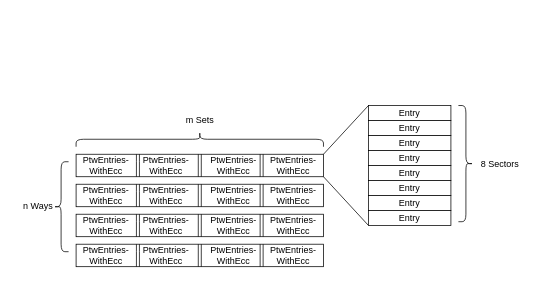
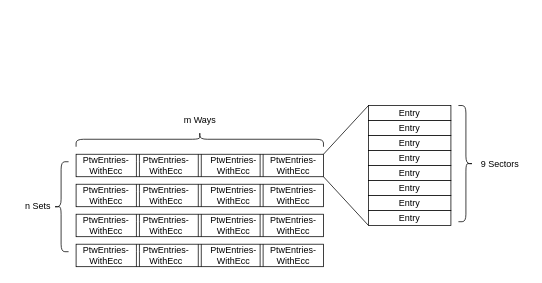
  <mxCell id="0" />
  <mxCell id="1" parent="0" />
  <mxCell id="2" value="" style="shape=curlyBracket;whiteSpace=wrap;html=1;rounded=1;labelPosition=left;verticalLabelPosition=middle;align=right;verticalAlign=middle;" vertex="1" parent="1"><mxGeometry x="71" y="215" width="20" height="120" as="geometry" /></mxCell>
  <mxCell id="3" value="" style="rounded=0;whiteSpace=wrap;html=1;" vertex="1" parent="1"><mxGeometry x="101" y="205" width="330" height="30" as="geometry" /></mxCell>
- <mxCell id="4" value="n Ways" style="text;html=1;align=center;verticalAlign=middle;resizable=0;points=[];autosize=1;strokeColor=none;fillColor=none;" vertex="1" parent="1"><mxGeometry x="20" y="260" width="60" height="30" as="geometry" /></mxCell>
+ <mxCell id="4" value="n Sets" style="text;html=1;align=center;verticalAlign=middle;resizable=0;points=[];autosize=1;strokeColor=none;fillColor=none;" vertex="1" parent="1"><mxGeometry x="20" y="260" width="60" height="30" as="geometry" /></mxCell>
  <mxCell id="5" style="edgeStyle=orthogonalEdgeStyle;rounded=0;orthogonalLoop=1;jettySize=auto;html=1;exitX=0.25;exitY=0;exitDx=0;exitDy=0;entryX=0.25;entryY=1;entryDx=0;entryDy=0;strokeColor=default;shape=link;" edge="1" parent="1" source="3" target="3"><mxGeometry relative="1" as="geometry"><Array as="points"><mxPoint x="184" y="215" /><mxPoint x="184" y="215" /></Array></mxGeometry></mxCell>
  <mxCell id="6" style="edgeStyle=orthogonalEdgeStyle;rounded=0;orthogonalLoop=1;jettySize=auto;html=1;exitX=0.5;exitY=0;exitDx=0;exitDy=0;entryX=0.5;entryY=1;entryDx=0;entryDy=0;shape=link;" edge="1" parent="1" source="3" target="3"><mxGeometry relative="1" as="geometry" /></mxCell>
  <mxCell id="7" style="edgeStyle=orthogonalEdgeStyle;rounded=0;orthogonalLoop=1;jettySize=auto;html=1;exitX=0.75;exitY=0;exitDx=0;exitDy=0;entryX=0.75;entryY=1;entryDx=0;entryDy=0;shape=link;" edge="1" parent="1" source="3" target="3"><mxGeometry relative="1" as="geometry" /></mxCell>
  <mxCell id="8" value="PtwEntries-WithEcc" style="text;html=1;align=center;verticalAlign=middle;whiteSpace=wrap;rounded=0;" vertex="1" parent="1"><mxGeometry x="111" y="205" width="60" height="30" as="geometry" /></mxCell>
  <mxCell id="9" value="PtwEntries-WithEcc" style="text;html=1;align=center;verticalAlign=middle;whiteSpace=wrap;rounded=0;" vertex="1" parent="1"><mxGeometry x="191" y="205" width="60" height="30" as="geometry" /></mxCell>
  <mxCell id="10" value="PtwEntries-WithEcc" style="text;html=1;align=center;verticalAlign=middle;whiteSpace=wrap;rounded=0;" vertex="1" parent="1"><mxGeometry x="281" y="205" width="60" height="30" as="geometry" /></mxCell>
  <mxCell id="11" value="PtwEntries-WithEcc" style="text;html=1;align=center;verticalAlign=middle;whiteSpace=wrap;rounded=0;" vertex="1" parent="1"><mxGeometry x="361" y="205" width="60" height="30" as="geometry" /></mxCell>
  <mxCell id="12" value="" style="rounded=0;whiteSpace=wrap;html=1;" vertex="1" parent="1"><mxGeometry x="101" y="245" width="330" height="30" as="geometry" /></mxCell>
  <mxCell id="13" style="edgeStyle=orthogonalEdgeStyle;rounded=0;orthogonalLoop=1;jettySize=auto;html=1;exitX=0.25;exitY=0;exitDx=0;exitDy=0;entryX=0.25;entryY=1;entryDx=0;entryDy=0;strokeColor=default;shape=link;" edge="1" source="12" target="12" parent="1"><mxGeometry relative="1" as="geometry"><Array as="points"><mxPoint x="184" y="255" /><mxPoint x="184" y="255" /></Array></mxGeometry></mxCell>
  <mxCell id="14" style="edgeStyle=orthogonalEdgeStyle;rounded=0;orthogonalLoop=1;jettySize=auto;html=1;exitX=0.5;exitY=0;exitDx=0;exitDy=0;entryX=0.5;entryY=1;entryDx=0;entryDy=0;shape=link;" edge="1" source="12" target="12" parent="1"><mxGeometry relative="1" as="geometry" /></mxCell>
  <mxCell id="15" style="edgeStyle=orthogonalEdgeStyle;rounded=0;orthogonalLoop=1;jettySize=auto;html=1;exitX=0.75;exitY=0;exitDx=0;exitDy=0;entryX=0.75;entryY=1;entryDx=0;entryDy=0;shape=link;" edge="1" source="12" target="12" parent="1"><mxGeometry relative="1" as="geometry" /></mxCell>
  <mxCell id="16" value="PtwEntries-WithEcc" style="text;html=1;align=center;verticalAlign=middle;whiteSpace=wrap;rounded=0;" vertex="1" parent="1"><mxGeometry x="111" y="245" width="60" height="30" as="geometry" /></mxCell>
  <mxCell id="17" value="PtwEntries-WithEcc" style="text;html=1;align=center;verticalAlign=middle;whiteSpace=wrap;rounded=0;" vertex="1" parent="1"><mxGeometry x="191" y="245" width="60" height="30" as="geometry" /></mxCell>
  <mxCell id="18" value="PtwEntries-WithEcc" style="text;html=1;align=center;verticalAlign=middle;whiteSpace=wrap;rounded=0;" vertex="1" parent="1"><mxGeometry x="281" y="245" width="60" height="30" as="geometry" /></mxCell>
  <mxCell id="19" value="PtwEntries-WithEcc" style="text;html=1;align=center;verticalAlign=middle;whiteSpace=wrap;rounded=0;" vertex="1" parent="1"><mxGeometry x="361" y="245" width="60" height="30" as="geometry" /></mxCell>
  <mxCell id="20" value="" style="rounded=0;whiteSpace=wrap;html=1;" vertex="1" parent="1"><mxGeometry x="101" y="285" width="330" height="30" as="geometry" /></mxCell>
  <mxCell id="21" style="edgeStyle=orthogonalEdgeStyle;rounded=0;orthogonalLoop=1;jettySize=auto;html=1;exitX=0.25;exitY=0;exitDx=0;exitDy=0;entryX=0.25;entryY=1;entryDx=0;entryDy=0;strokeColor=default;shape=link;" edge="1" source="20" target="20" parent="1"><mxGeometry relative="1" as="geometry"><Array as="points"><mxPoint x="184" y="295" /><mxPoint x="184" y="295" /></Array></mxGeometry></mxCell>
  <mxCell id="22" style="edgeStyle=orthogonalEdgeStyle;rounded=0;orthogonalLoop=1;jettySize=auto;html=1;exitX=0.5;exitY=0;exitDx=0;exitDy=0;entryX=0.5;entryY=1;entryDx=0;entryDy=0;shape=link;" edge="1" source="20" target="20" parent="1"><mxGeometry relative="1" as="geometry" /></mxCell>
  <mxCell id="23" style="edgeStyle=orthogonalEdgeStyle;rounded=0;orthogonalLoop=1;jettySize=auto;html=1;exitX=0.75;exitY=0;exitDx=0;exitDy=0;entryX=0.75;entryY=1;entryDx=0;entryDy=0;shape=link;" edge="1" source="20" target="20" parent="1"><mxGeometry relative="1" as="geometry" /></mxCell>
  <mxCell id="24" value="PtwEntries-WithEcc" style="text;html=1;align=center;verticalAlign=middle;whiteSpace=wrap;rounded=0;" vertex="1" parent="1"><mxGeometry x="111" y="285" width="60" height="30" as="geometry" /></mxCell>
  <mxCell id="25" value="PtwEntries-WithEcc" style="text;html=1;align=center;verticalAlign=middle;whiteSpace=wrap;rounded=0;" vertex="1" parent="1"><mxGeometry x="191" y="285" width="60" height="30" as="geometry" /></mxCell>
  <mxCell id="26" value="PtwEntries-WithEcc" style="text;html=1;align=center;verticalAlign=middle;whiteSpace=wrap;rounded=0;" vertex="1" parent="1"><mxGeometry x="281" y="285" width="60" height="30" as="geometry" /></mxCell>
  <mxCell id="27" value="PtwEntries-WithEcc" style="text;html=1;align=center;verticalAlign=middle;whiteSpace=wrap;rounded=0;" vertex="1" parent="1"><mxGeometry x="361" y="285" width="60" height="30" as="geometry" /></mxCell>
  <mxCell id="28" value="" style="rounded=0;whiteSpace=wrap;html=1;" vertex="1" parent="1"><mxGeometry x="101" y="325" width="330" height="30" as="geometry" /></mxCell>
  <mxCell id="29" style="edgeStyle=orthogonalEdgeStyle;rounded=0;orthogonalLoop=1;jettySize=auto;html=1;exitX=0.25;exitY=0;exitDx=0;exitDy=0;entryX=0.25;entryY=1;entryDx=0;entryDy=0;strokeColor=default;shape=link;" edge="1" source="28" target="28" parent="1"><mxGeometry relative="1" as="geometry"><Array as="points"><mxPoint x="184" y="335" /><mxPoint x="184" y="335" /></Array></mxGeometry></mxCell>
  <mxCell id="30" style="edgeStyle=orthogonalEdgeStyle;rounded=0;orthogonalLoop=1;jettySize=auto;html=1;exitX=0.5;exitY=0;exitDx=0;exitDy=0;entryX=0.5;entryY=1;entryDx=0;entryDy=0;shape=link;" edge="1" source="28" target="28" parent="1"><mxGeometry relative="1" as="geometry" /></mxCell>
  <mxCell id="31" style="edgeStyle=orthogonalEdgeStyle;rounded=0;orthogonalLoop=1;jettySize=auto;html=1;exitX=0.75;exitY=0;exitDx=0;exitDy=0;entryX=0.75;entryY=1;entryDx=0;entryDy=0;shape=link;" edge="1" source="28" target="28" parent="1"><mxGeometry relative="1" as="geometry" /></mxCell>
  <mxCell id="32" value="PtwEntries-WithEcc" style="text;html=1;align=center;verticalAlign=middle;whiteSpace=wrap;rounded=0;" vertex="1" parent="1"><mxGeometry x="111" y="325" width="60" height="30" as="geometry" /></mxCell>
  <mxCell id="33" value="PtwEntries-WithEcc" style="text;html=1;align=center;verticalAlign=middle;whiteSpace=wrap;rounded=0;" vertex="1" parent="1"><mxGeometry x="191" y="325" width="60" height="30" as="geometry" /></mxCell>
  <mxCell id="34" value="PtwEntries-WithEcc" style="text;html=1;align=center;verticalAlign=middle;whiteSpace=wrap;rounded=0;" vertex="1" parent="1"><mxGeometry x="281" y="325" width="60" height="30" as="geometry" /></mxCell>
  <mxCell id="35" value="PtwEntries-WithEcc" style="text;html=1;align=center;verticalAlign=middle;whiteSpace=wrap;rounded=0;" vertex="1" parent="1"><mxGeometry x="361" y="325" width="60" height="30" as="geometry" /></mxCell>
  <mxCell id="36" value="" style="shape=curlyBracket;whiteSpace=wrap;html=1;rounded=1;labelPosition=left;verticalLabelPosition=middle;align=right;verticalAlign=middle;rotation=90;" vertex="1" parent="1"><mxGeometry x="256" y="20" width="20" height="330" as="geometry" /></mxCell>
- <mxCell id="37" value="m Sets" style="text;html=1;align=center;verticalAlign=middle;resizable=0;points=[];autosize=1;strokeColor=none;fillColor=none;" vertex="1" parent="1"><mxGeometry x="236" y="145" width="60" height="30" as="geometry" /></mxCell>
+ <mxCell id="37" value="m Ways" style="text;html=1;align=center;verticalAlign=middle;resizable=0;points=[];autosize=1;strokeColor=none;fillColor=none;" vertex="1" parent="1"><mxGeometry x="236" y="145" width="60" height="30" as="geometry" /></mxCell>
  <mxCell id="38" value="" style="endArrow=none;html=1;rounded=0;entryX=0;entryY=0;entryDx=0;entryDy=0;" edge="1" parent="1" target="40"><mxGeometry width="50" height="50" relative="1" as="geometry"><mxPoint x="431" y="205" as="sourcePoint" /><mxPoint x="481" y="155" as="targetPoint" /></mxGeometry></mxCell>
  <mxCell id="39" value="" style="endArrow=none;html=1;rounded=0;entryX=0;entryY=1;entryDx=0;entryDy=0;" edge="1" parent="1" target="47"><mxGeometry width="50" height="50" relative="1" as="geometry"><mxPoint x="431" y="235" as="sourcePoint" /><mxPoint x="481" y="305" as="targetPoint" /></mxGeometry></mxCell>
  <mxCell id="40" value="Entry" style="rounded=0;whiteSpace=wrap;html=1;" vertex="1" parent="1"><mxGeometry x="491" y="140" width="110" height="20" as="geometry" /></mxCell>
  <mxCell id="41" value="Entry" style="rounded=0;whiteSpace=wrap;html=1;" vertex="1" parent="1"><mxGeometry x="491" y="160" width="110" height="20" as="geometry" /></mxCell>
  <mxCell id="42" value="Entry" style="rounded=0;whiteSpace=wrap;html=1;" vertex="1" parent="1"><mxGeometry x="491" y="180" width="110" height="20" as="geometry" /></mxCell>
  <mxCell id="43" value="Entry" style="rounded=0;whiteSpace=wrap;html=1;" vertex="1" parent="1"><mxGeometry x="491" y="200" width="110" height="20" as="geometry" /></mxCell>
  <mxCell id="44" value="Entry" style="rounded=0;whiteSpace=wrap;html=1;" vertex="1" parent="1"><mxGeometry x="491" y="220" width="110" height="20" as="geometry" /></mxCell>
  <mxCell id="45" value="Entry" style="rounded=0;whiteSpace=wrap;html=1;" vertex="1" parent="1"><mxGeometry x="491" y="240" width="110" height="20" as="geometry" /></mxCell>
  <mxCell id="46" value="Entry" style="rounded=0;whiteSpace=wrap;html=1;" vertex="1" parent="1"><mxGeometry x="491" y="260" width="110" height="20" as="geometry" /></mxCell>
  <mxCell id="47" value="Entry" style="rounded=0;whiteSpace=wrap;html=1;" vertex="1" parent="1"><mxGeometry x="491" y="280" width="110" height="20" as="geometry" /></mxCell>
  <mxCell id="48" value="" style="shape=curlyBracket;whiteSpace=wrap;html=1;rounded=1;flipH=1;labelPosition=right;verticalLabelPosition=middle;align=left;verticalAlign=middle;" vertex="1" parent="1"><mxGeometry x="611" y="140" width="20" height="155" as="geometry" /></mxCell>
- <mxCell id="49" value="8 Sectors" style="text;html=1;align=center;verticalAlign=middle;resizable=0;points=[];autosize=1;strokeColor=none;fillColor=none;" vertex="1" parent="1"><mxGeometry x="631" y="202.5" width="70" height="30" as="geometry" /></mxCell>
+ <mxCell id="49" value="9 Sectors" style="text;html=1;align=center;verticalAlign=middle;resizable=0;points=[];autosize=1;strokeColor=none;fillColor=none;" vertex="1" parent="1"><mxGeometry x="631" y="202.5" width="70" height="30" as="geometry" /></mxCell>
